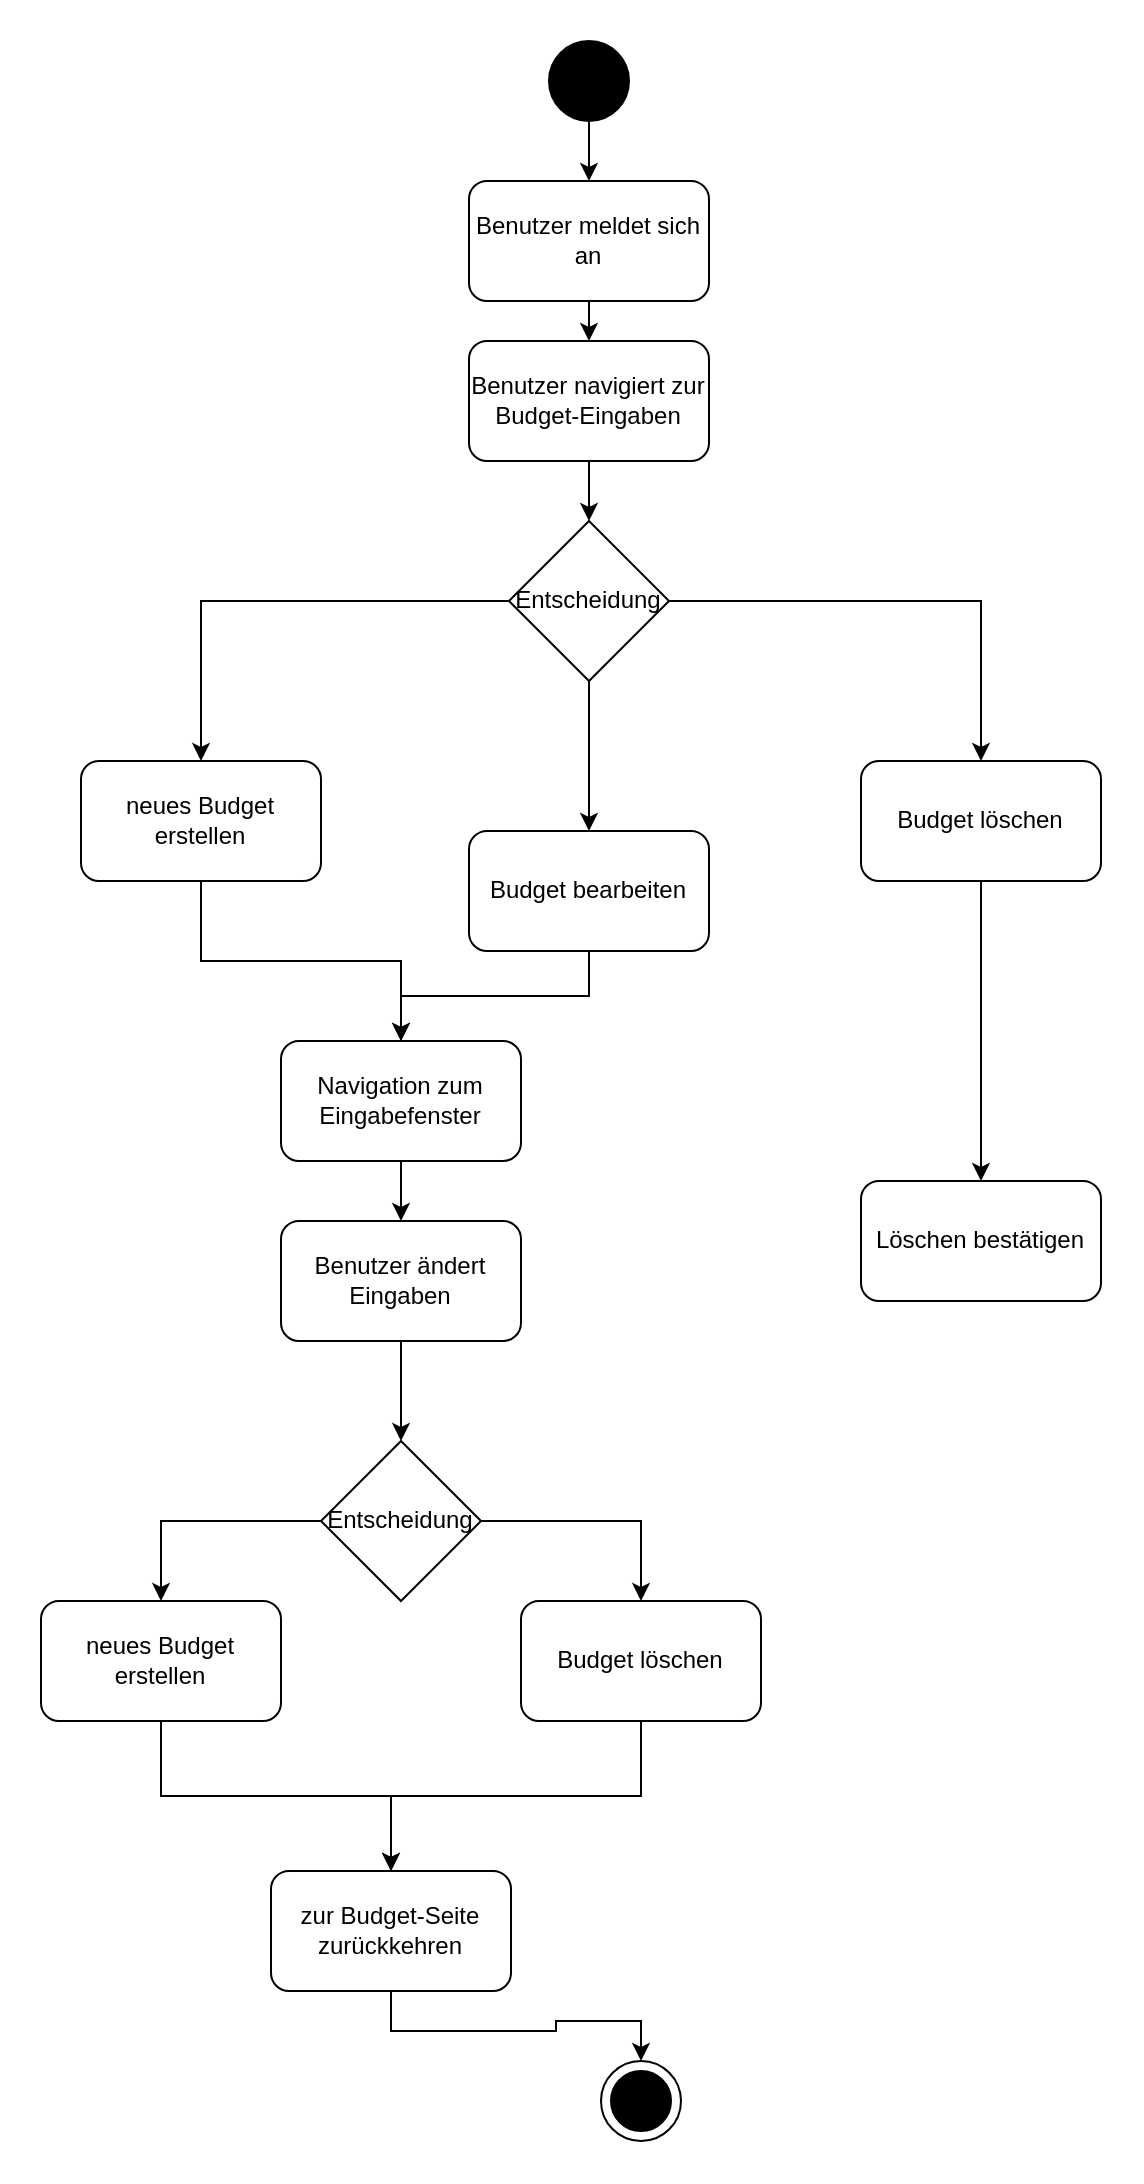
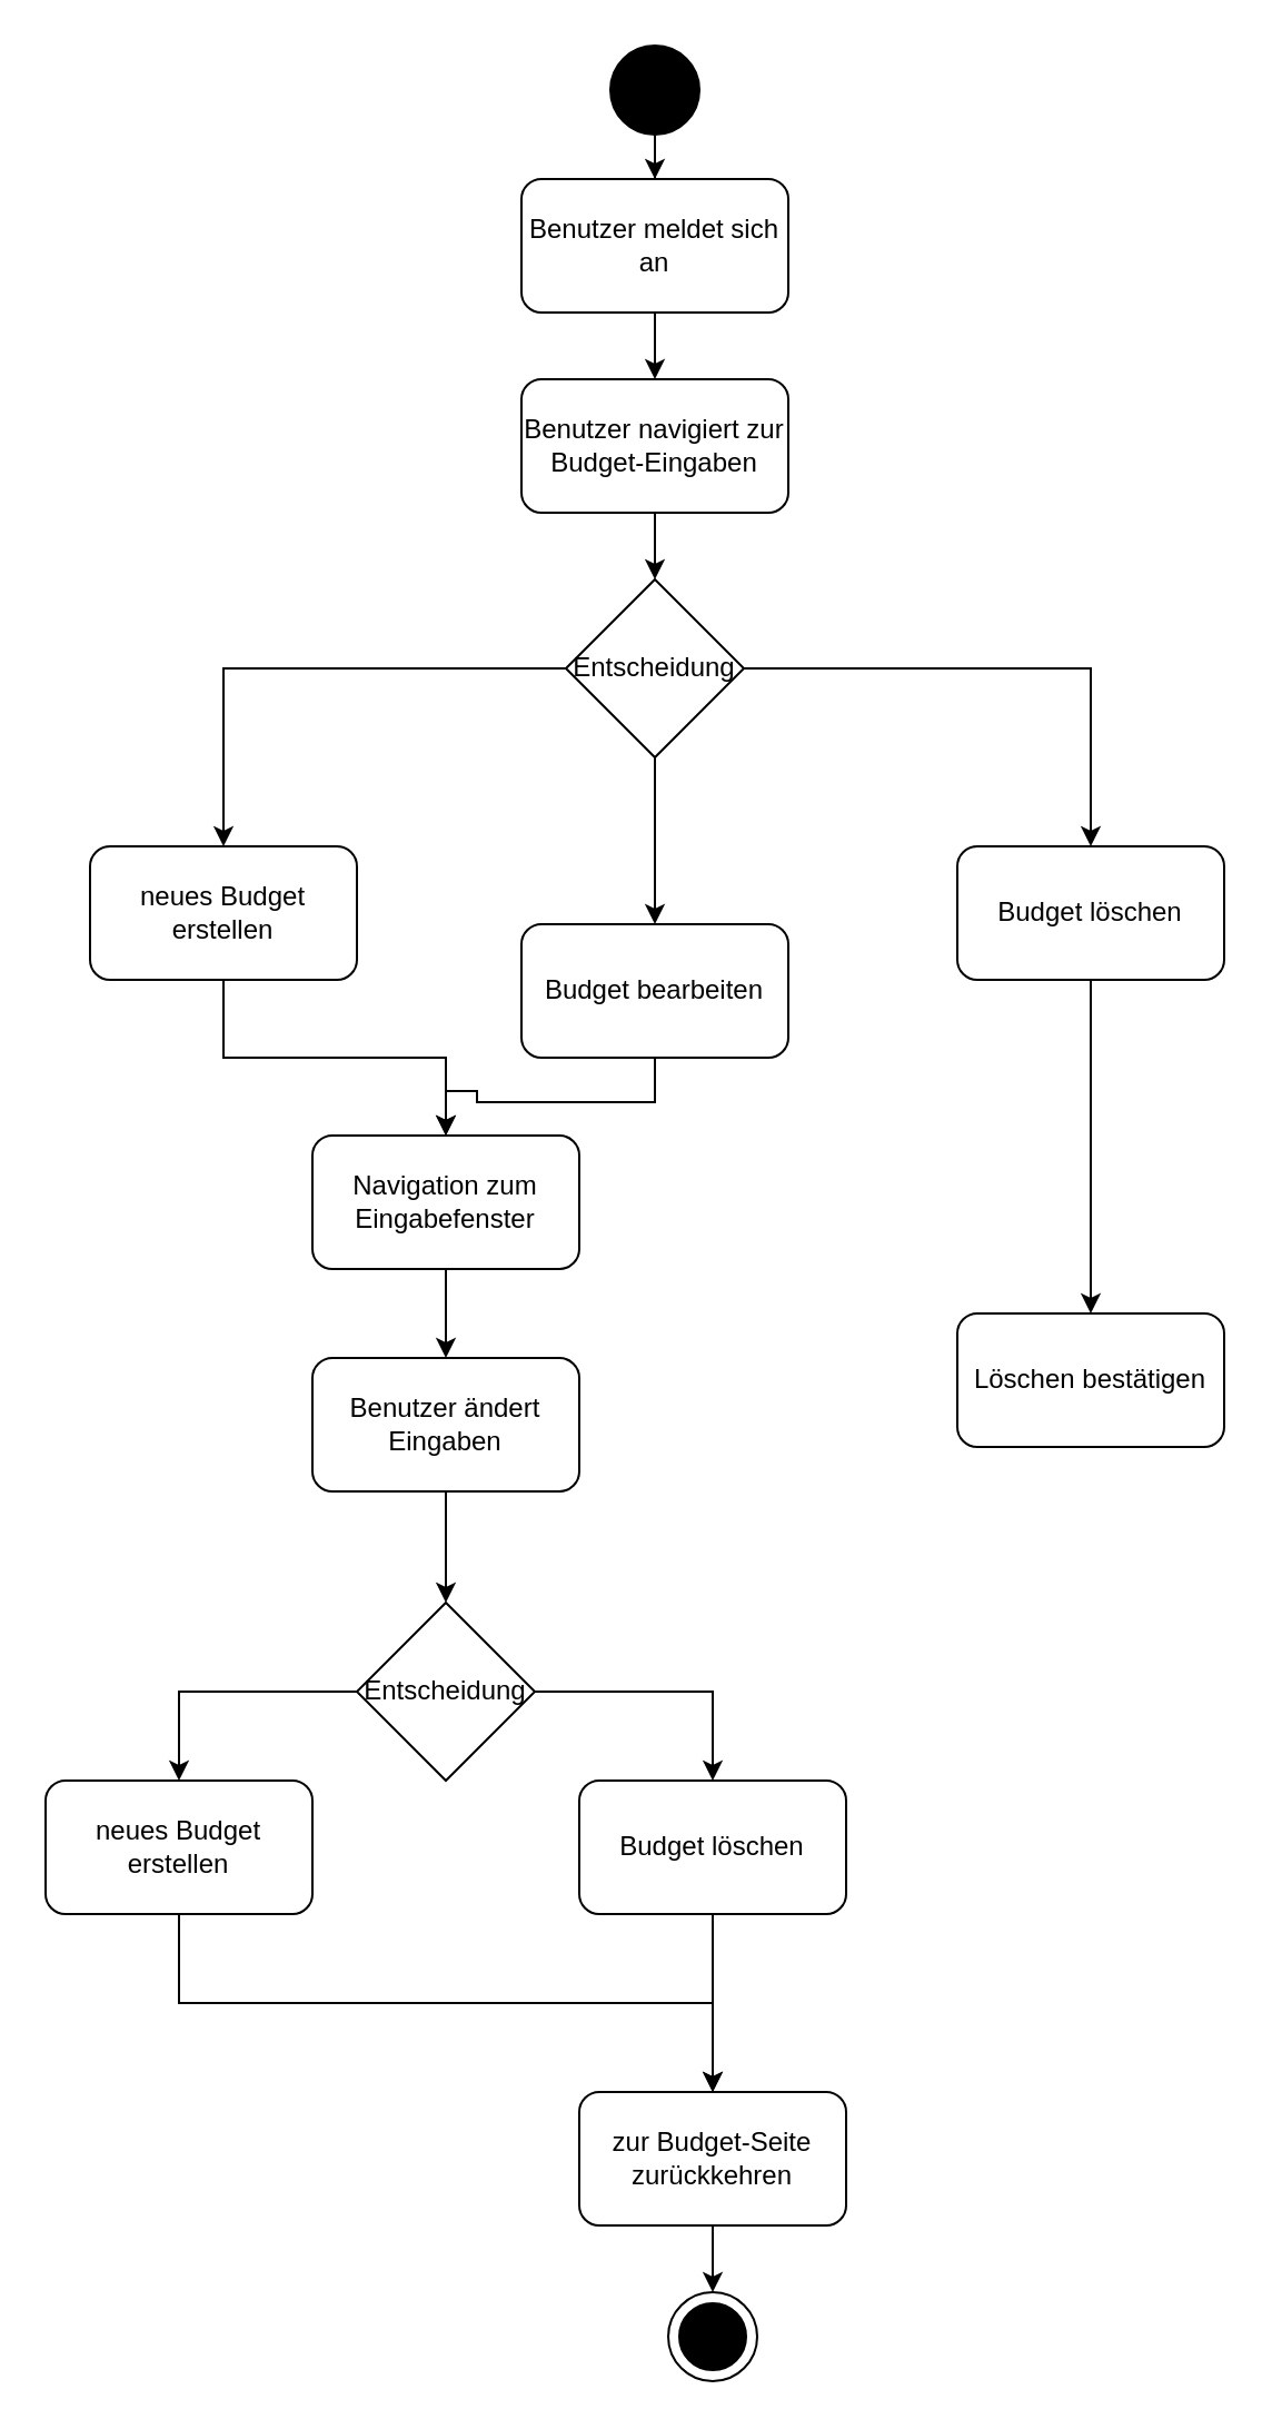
  <mxCell id="0" />
  <mxCell id="1" parent="0" />
  <mxCell id="2" style="edgeStyle=orthogonalEdgeStyle;rounded=0;orthogonalLoop=1;jettySize=auto;html=1;exitX=0.5;exitY=1;exitDx=0;exitDy=0;" edge="1" parent="1" source="3" target="5"><mxGeometry relative="1" as="geometry" /></mxCell>
  <mxCell id="3" value="" style="ellipse;whiteSpace=wrap;html=1;aspect=fixed;fillColor=#000000;" vertex="1" parent="1"><mxGeometry x="274" y="20" width="40" height="40" as="geometry" /></mxCell>
  <mxCell id="4" style="edgeStyle=orthogonalEdgeStyle;rounded=0;orthogonalLoop=1;jettySize=auto;html=1;exitX=0.5;exitY=1;exitDx=0;exitDy=0;entryX=0.5;entryY=0;entryDx=0;entryDy=0;" edge="1" parent="1" source="5" target="7"><mxGeometry relative="1" as="geometry" /></mxCell>
- <mxCell id="5" value="Benutzer meldet sich an" style="rounded=1;whiteSpace=wrap;html=1;" vertex="1" parent="1"><mxGeometry x="234" y="90" width="120" height="60" as="geometry" /></mxCell>
+ <mxCell id="5" value="Benutzer meldet sich an" style="rounded=1;whiteSpace=wrap;html=1;" vertex="1" parent="1"><mxGeometry x="234" y="80" width="120" height="60" as="geometry" /></mxCell>
  <mxCell id="6" style="edgeStyle=orthogonalEdgeStyle;rounded=0;orthogonalLoop=1;jettySize=auto;html=1;exitX=0.5;exitY=1;exitDx=0;exitDy=0;entryX=0.5;entryY=0;entryDx=0;entryDy=0;" edge="1" parent="1" source="7" target="11"><mxGeometry relative="1" as="geometry" /></mxCell>
  <mxCell id="7" value="Benutzer navigiert zur Budget-Eingaben" style="rounded=1;whiteSpace=wrap;html=1;" vertex="1" parent="1"><mxGeometry x="234" y="170" width="120" height="60" as="geometry" /></mxCell>
  <mxCell id="8" style="edgeStyle=orthogonalEdgeStyle;rounded=0;orthogonalLoop=1;jettySize=auto;html=1;exitX=0;exitY=0.5;exitDx=0;exitDy=0;entryX=0.5;entryY=0;entryDx=0;entryDy=0;" edge="1" parent="1" source="11" target="17"><mxGeometry relative="1" as="geometry" /></mxCell>
  <mxCell id="9" style="edgeStyle=orthogonalEdgeStyle;rounded=0;orthogonalLoop=1;jettySize=auto;html=1;exitX=1;exitY=0.5;exitDx=0;exitDy=0;entryX=0.5;entryY=0;entryDx=0;entryDy=0;" edge="1" parent="1" source="11" target="15"><mxGeometry relative="1" as="geometry" /></mxCell>
  <mxCell id="10" style="edgeStyle=orthogonalEdgeStyle;rounded=0;orthogonalLoop=1;jettySize=auto;html=1;exitX=0.5;exitY=1;exitDx=0;exitDy=0;entryX=0.5;entryY=0;entryDx=0;entryDy=0;" edge="1" parent="1" source="11" target="13"><mxGeometry relative="1" as="geometry" /></mxCell>
  <mxCell id="11" value="Entscheidung" style="rhombus;whiteSpace=wrap;html=1;" vertex="1" parent="1"><mxGeometry x="254" y="260" width="80" height="80" as="geometry" /></mxCell>
  <mxCell id="12" style="edgeStyle=orthogonalEdgeStyle;rounded=0;orthogonalLoop=1;jettySize=auto;html=1;exitX=0.5;exitY=1;exitDx=0;exitDy=0;entryX=0.5;entryY=0;entryDx=0;entryDy=0;" edge="1" parent="1" source="13" target="22"><mxGeometry relative="1" as="geometry" /></mxCell>
  <mxCell id="13" value="Budget bearbeiten" style="rounded=1;whiteSpace=wrap;html=1;" vertex="1" parent="1"><mxGeometry x="234" y="415" width="120" height="60" as="geometry" /></mxCell>
  <mxCell id="14" style="edgeStyle=orthogonalEdgeStyle;rounded=0;orthogonalLoop=1;jettySize=auto;html=1;exitX=0.5;exitY=1;exitDx=0;exitDy=0;entryX=0.5;entryY=0;entryDx=0;entryDy=0;" edge="1" parent="1" source="15" target="18"><mxGeometry relative="1" as="geometry" /></mxCell>
  <mxCell id="15" value="Budget löschen" style="rounded=1;whiteSpace=wrap;html=1;" vertex="1" parent="1"><mxGeometry x="430" y="380" width="120" height="60" as="geometry" /></mxCell>
  <mxCell id="16" style="edgeStyle=orthogonalEdgeStyle;rounded=0;orthogonalLoop=1;jettySize=auto;html=1;exitX=0.5;exitY=1;exitDx=0;exitDy=0;entryX=0.5;entryY=0;entryDx=0;entryDy=0;" edge="1" parent="1" source="17" target="22"><mxGeometry relative="1" as="geometry" /></mxCell>
  <mxCell id="17" value="neues Budget erstellen" style="rounded=1;whiteSpace=wrap;html=1;" vertex="1" parent="1"><mxGeometry x="40" y="380" width="120" height="60" as="geometry" /></mxCell>
  <mxCell id="18" value="Löschen bestätigen" style="rounded=1;whiteSpace=wrap;html=1;" vertex="1" parent="1"><mxGeometry x="430" y="590" width="120" height="60" as="geometry" /></mxCell>
  <mxCell id="19" style="edgeStyle=orthogonalEdgeStyle;rounded=0;orthogonalLoop=1;jettySize=auto;html=1;exitX=0.5;exitY=1;exitDx=0;exitDy=0;entryX=0.5;entryY=0;entryDx=0;entryDy=0;" edge="1" parent="1" source="20" target="32"><mxGeometry relative="1" as="geometry" /></mxCell>
- <mxCell id="20" value="zur Budget-Seite zurückkehren" style="rounded=1;whiteSpace=wrap;html=1;" vertex="1" parent="1"><mxGeometry x="135" y="935" width="120" height="60" as="geometry" /></mxCell>
+ <mxCell id="20" value="zur Budget-Seite zurückkehren" style="rounded=1;whiteSpace=wrap;html=1;" vertex="1" parent="1"><mxGeometry x="260" y="940" width="120" height="60" as="geometry" /></mxCell>
  <mxCell id="21" style="edgeStyle=orthogonalEdgeStyle;rounded=0;orthogonalLoop=1;jettySize=auto;html=1;exitX=0.5;exitY=1;exitDx=0;exitDy=0;entryX=0.5;entryY=0;entryDx=0;entryDy=0;" edge="1" parent="1" source="22" target="24"><mxGeometry relative="1" as="geometry" /></mxCell>
- <mxCell id="22" value="Navigation zum Eingabefenster" style="rounded=1;whiteSpace=wrap;html=1;" vertex="1" parent="1"><mxGeometry x="140" y="520" width="120" height="60" as="geometry" /></mxCell>
+ <mxCell id="22" value="Navigation zum Eingabefenster" style="rounded=1;whiteSpace=wrap;html=1;" vertex="1" parent="1"><mxGeometry x="140" y="510" width="120" height="60" as="geometry" /></mxCell>
  <mxCell id="23" style="edgeStyle=orthogonalEdgeStyle;rounded=0;orthogonalLoop=1;jettySize=auto;html=1;exitX=0.5;exitY=1;exitDx=0;exitDy=0;entryX=0.5;entryY=0;entryDx=0;entryDy=0;" edge="1" parent="1" source="24" target="27"><mxGeometry relative="1" as="geometry" /></mxCell>
  <mxCell id="24" value="Benutzer ändert Eingaben" style="rounded=1;whiteSpace=wrap;html=1;" vertex="1" parent="1"><mxGeometry x="140" y="610" width="120" height="60" as="geometry" /></mxCell>
  <mxCell id="25" style="edgeStyle=orthogonalEdgeStyle;rounded=0;orthogonalLoop=1;jettySize=auto;html=1;exitX=0;exitY=0.5;exitDx=0;exitDy=0;entryX=0.5;entryY=0;entryDx=0;entryDy=0;" edge="1" parent="1" source="27" target="31"><mxGeometry relative="1" as="geometry" /></mxCell>
  <mxCell id="26" style="edgeStyle=orthogonalEdgeStyle;rounded=0;orthogonalLoop=1;jettySize=auto;html=1;exitX=1;exitY=0.5;exitDx=0;exitDy=0;entryX=0.5;entryY=0;entryDx=0;entryDy=0;" edge="1" parent="1" source="27" target="29"><mxGeometry relative="1" as="geometry" /></mxCell>
  <mxCell id="27" value="Entscheidung" style="rhombus;whiteSpace=wrap;html=1;" vertex="1" parent="1"><mxGeometry x="160" y="720" width="80" height="80" as="geometry" /></mxCell>
  <mxCell id="28" style="edgeStyle=orthogonalEdgeStyle;rounded=0;orthogonalLoop=1;jettySize=auto;html=1;exitX=0.5;exitY=1;exitDx=0;exitDy=0;entryX=0.5;entryY=0;entryDx=0;entryDy=0;" edge="1" parent="1" source="29" target="20"><mxGeometry relative="1" as="geometry" /></mxCell>
  <mxCell id="29" value="Budget löschen" style="rounded=1;whiteSpace=wrap;html=1;" vertex="1" parent="1"><mxGeometry x="260" y="800" width="120" height="60" as="geometry" /></mxCell>
  <mxCell id="30" style="edgeStyle=orthogonalEdgeStyle;rounded=0;orthogonalLoop=1;jettySize=auto;html=1;exitX=0.5;exitY=1;exitDx=0;exitDy=0;entryX=0.5;entryY=0;entryDx=0;entryDy=0;" edge="1" parent="1" source="31" target="20"><mxGeometry relative="1" as="geometry" /></mxCell>
  <mxCell id="31" value="neues Budget erstellen" style="rounded=1;whiteSpace=wrap;html=1;" vertex="1" parent="1"><mxGeometry x="20" y="800" width="120" height="60" as="geometry" /></mxCell>
  <mxCell id="32" value="" style="ellipse;whiteSpace=wrap;html=1;aspect=fixed;fillColor=#FFFFFF;" vertex="1" parent="1"><mxGeometry x="300" y="1030" width="40" height="40" as="geometry" /></mxCell>
  <mxCell id="33" value="" style="ellipse;whiteSpace=wrap;html=1;aspect=fixed;fillColor=#000000;" vertex="1" parent="1"><mxGeometry x="305" y="1035" width="30" height="30" as="geometry" /></mxCell>
